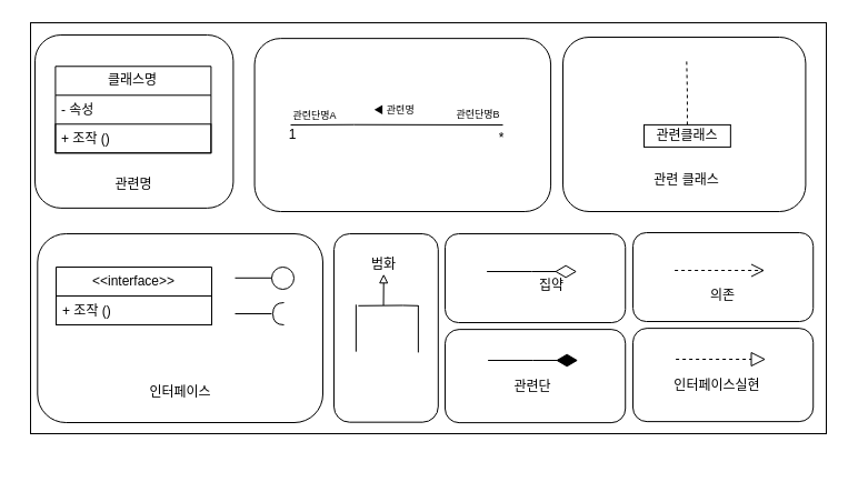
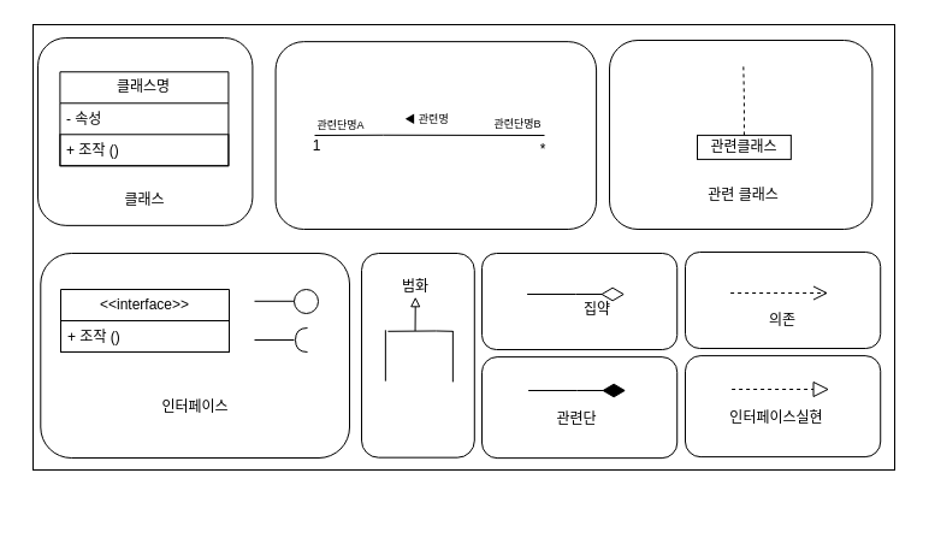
  <mxCell id="0" />
  <mxCell id="1" parent="0" />
  <mxCell id="2" value="" style="group" vertex="1" connectable="0" parent="1"><mxGeometry x="20" y="20" width="730" height="410" as="geometry" /></mxCell>
  <mxCell id="3" value="" style="rounded=0;whiteSpace=wrap;html=1;" vertex="1" parent="2"><mxGeometry x="7" width="716" height="370" as="geometry" /></mxCell>
  <mxCell id="4" value="" style="rounded=1;whiteSpace=wrap;html=1;" vertex="1" parent="2"><mxGeometry x="11" y="11" width="178.41" height="155.86" as="geometry" /></mxCell>
  <mxCell id="5" value="" style="rounded=1;whiteSpace=wrap;html=1;" vertex="1" parent="2"><mxGeometry x="208.57" y="14.14" width="266.51" height="155.86" as="geometry" /></mxCell>
  <mxCell id="6" value="" style="rounded=1;whiteSpace=wrap;html=1;" vertex="1" parent="2"><mxGeometry x="486" y="13" width="218.41" height="157" as="geometry" /></mxCell>
  <mxCell id="7" value="" style="rounded=1;whiteSpace=wrap;html=1;" vertex="1" parent="2"><mxGeometry x="13.3" y="190" width="256.7" height="170" as="geometry" /></mxCell>
  <mxCell id="8" value="" style="rounded=1;whiteSpace=wrap;html=1;" vertex="1" parent="2"><mxGeometry x="380" y="190" width="162.22" height="80" as="geometry" /></mxCell>
  <mxCell id="9" style="edgeStyle=orthogonalEdgeStyle;rounded=0;orthogonalLoop=1;jettySize=auto;html=1;exitX=0.5;exitY=0;exitDx=0;exitDy=0;endArrow=none;endFill=0;dashed=1;" edge="1" parent="2" source="10"><mxGeometry relative="1" as="geometry"><mxPoint x="597.276" y="32.003" as="targetPoint" /></mxGeometry></mxCell>
  <mxCell id="10" value="관련클래스" style="rounded=0;whiteSpace=wrap;html=1;" vertex="1" parent="2"><mxGeometry x="559" y="91.9" width="77.85" height="20" as="geometry" /></mxCell>
  <mxCell id="11" value="" style="endArrow=diamondThin;html=1;rounded=0;entryX=0.733;entryY=0.5;entryDx=0;entryDy=0;entryPerimeter=0;exitX=0.267;exitY=0.5;exitDx=0;exitDy=0;exitPerimeter=0;endFill=0;strokeWidth=1;endSize=17;" edge="1" parent="2"><mxGeometry width="50" height="50" relative="1" as="geometry"><mxPoint x="417.621" y="224.004" as="sourcePoint" /><mxPoint x="498.617" y="224.004" as="targetPoint" /><Array as="points"><mxPoint x="458.119" y="224.004" /></Array></mxGeometry></mxCell>
- <mxCell id="12" value="관련명" style="text;html=1;strokeColor=none;fillColor=none;align=center;verticalAlign=middle;whiteSpace=wrap;rounded=0;" vertex="1" parent="2"><mxGeometry x="65.443" y="124.447" width="69.524" height="42.414" as="geometry" /></mxCell>
+ <mxCell id="12" value="클래스" style="text;html=1;strokeColor=none;fillColor=none;align=center;verticalAlign=middle;whiteSpace=wrap;rounded=0;" vertex="1" parent="2"><mxGeometry x="65.443" y="124.447" width="69.524" height="42.414" as="geometry" /></mxCell>
  <mxCell id="13" value="관련 클래스" style="text;html=1;strokeColor=none;fillColor=none;align=center;verticalAlign=middle;whiteSpace=wrap;rounded=0;" vertex="1" parent="2"><mxGeometry x="534.199" y="120.407" width="127.46" height="42.414" as="geometry" /></mxCell>
  <mxCell id="14" value="집약" style="text;html=1;strokeColor=none;fillColor=none;align=center;verticalAlign=middle;whiteSpace=wrap;rounded=0;" vertex="1" parent="2"><mxGeometry x="441.347" y="216.21" width="69.524" height="42.414" as="geometry" /></mxCell>
  <mxCell id="15" value="클래스명" style="swimlane;fontStyle=0;childLayout=stackLayout;horizontal=1;startSize=26;fillColor=none;horizontalStack=0;resizeParent=1;resizeParentMax=0;resizeLast=0;collapsible=1;marginBottom=0;whiteSpace=wrap;html=1;" vertex="1" parent="2"><mxGeometry x="29.41" y="39.27" width="140" height="78" as="geometry" /></mxCell>
  <mxCell id="16" value="- 속성" style="text;strokeColor=none;fillColor=none;align=left;verticalAlign=top;spacingLeft=4;spacingRight=4;overflow=hidden;rotatable=0;points=[[0,0.5],[1,0.5]];portConstraint=eastwest;whiteSpace=wrap;html=1;" vertex="1" parent="15"><mxGeometry y="26" width="140" height="26" as="geometry" /></mxCell>
  <mxCell id="17" value="+ 조작 ()" style="text;strokeColor=default;fillColor=none;align=left;verticalAlign=top;spacingLeft=4;spacingRight=4;overflow=hidden;rotatable=0;points=[[0,0.5],[1,0.5]];portConstraint=eastwest;whiteSpace=wrap;html=1;" vertex="1" parent="15"><mxGeometry y="52" width="140" height="26" as="geometry" /></mxCell>
  <mxCell id="18" value="&lt;font style=&quot;font-size: 9px;&quot;&gt;◀ 관련명&lt;/font&gt;" style="endArrow=none;html=1;rounded=0;labelPosition=center;verticalLabelPosition=top;align=center;verticalAlign=bottom;" edge="1" parent="2"><mxGeometry x="-0.027" y="5" width="50" height="50" relative="1" as="geometry"><mxPoint x="241" y="92" as="sourcePoint" /><mxPoint x="432" y="92" as="targetPoint" /><Array as="points"><mxPoint x="297.889" y="91.764" /></Array><mxPoint as="offset" /></mxGeometry></mxCell>
  <mxCell id="19" value="" style="rounded=1;whiteSpace=wrap;html=1;" vertex="1" parent="2"><mxGeometry x="280" y="190" width="93.8" height="169.66" as="geometry" /></mxCell>
  <mxCell id="20" value="" style="endArrow=none;html=1;rounded=0;" edge="1" parent="2"><mxGeometry width="50" height="50" relative="1" as="geometry"><mxPoint x="355.86" y="254.8" as="sourcePoint" /><mxPoint x="301.86" y="254.8" as="targetPoint" /><Array as="points"><mxPoint x="341.946" y="254.487" /></Array></mxGeometry></mxCell>
  <mxCell id="21" value="" style="endArrow=none;html=1;rounded=0;exitX=0.2;exitY=0.833;exitDx=0;exitDy=0;exitPerimeter=0;" edge="1" parent="2"><mxGeometry width="50" height="50" relative="1" as="geometry"><mxPoint x="299.862" y="296.154" as="sourcePoint" /><mxPoint x="299.862" y="253.797" as="targetPoint" /></mxGeometry></mxCell>
  <mxCell id="22" value="" style="endArrow=none;html=1;rounded=0;exitX=0.2;exitY=0.833;exitDx=0;exitDy=0;exitPerimeter=0;" edge="1" parent="2"><mxGeometry x="199.997" y="189.997" width="50" height="50" relative="1" as="geometry"><mxPoint x="355.858" y="296.9" as="sourcePoint" /><mxPoint x="355.858" y="254.487" as="targetPoint" /></mxGeometry></mxCell>
  <mxCell id="23" value="" style="endArrow=block;html=1;rounded=0;exitX=0.2;exitY=0.833;exitDx=0;exitDy=0;exitPerimeter=0;endFill=0;" edge="1" parent="2"><mxGeometry width="50" height="50" relative="1" as="geometry"><mxPoint x="324.565" y="254.487" as="sourcePoint" /><mxPoint x="324.762" y="226.211" as="targetPoint" /></mxGeometry></mxCell>
  <mxCell id="24" value="범화" style="text;html=1;strokeColor=none;fillColor=none;align=center;verticalAlign=middle;whiteSpace=wrap;rounded=0;" vertex="1" parent="2"><mxGeometry x="290.0" y="196.9" width="69.524" height="42.414" as="geometry" /></mxCell>
  <mxCell id="25" value="" style="ellipse;whiteSpace=wrap;html=1;aspect=fixed;" vertex="1" parent="2"><mxGeometry x="224" y="220.0" width="20" height="20" as="geometry" /></mxCell>
- <mxCell id="26" value="인터페이스" style="text;html=1;strokeColor=none;fillColor=none;align=center;verticalAlign=middle;whiteSpace=wrap;rounded=0;" vertex="1" parent="2"><mxGeometry x="71.65" y="311.9" width="140" height="42.41" as="geometry" /></mxCell>
+ <mxCell id="26" value="인터페이스" style="text;html=1;strokeColor=none;fillColor=none;align=center;verticalAlign=middle;whiteSpace=wrap;rounded=0;" vertex="1" parent="2"><mxGeometry x="71.65" y="296.9" width="140" height="42.41" as="geometry" /></mxCell>
  <mxCell id="27" value="" style="rounded=1;whiteSpace=wrap;html=1;" vertex="1" parent="2"><mxGeometry x="380" y="276.11" width="162.22" height="84" as="geometry" /></mxCell>
  <mxCell id="28" value="1" style="text;html=1;strokeColor=none;fillColor=none;align=center;verticalAlign=middle;whiteSpace=wrap;rounded=0;" vertex="1" parent="1"><mxGeometry x="233" y="106" width="60" height="30" as="geometry" /></mxCell>
  <mxCell id="29" value="*" style="text;html=1;strokeColor=none;fillColor=none;align=center;verticalAlign=middle;whiteSpace=wrap;rounded=0;" vertex="1" parent="1"><mxGeometry x="421" y="109" width="60" height="30" as="geometry" /></mxCell>
  <mxCell id="30" value="&lt;font style=&quot;font-size: 9px;&quot;&gt;관련단명A&lt;/font&gt;" style="text;html=1;strokeColor=none;fillColor=none;align=center;verticalAlign=middle;whiteSpace=wrap;rounded=0;" vertex="1" parent="1"><mxGeometry x="253" y="88" width="60" height="30" as="geometry" /></mxCell>
  <mxCell id="31" value="&lt;font style=&quot;font-size: 9px;&quot;&gt;관련단명B&lt;/font&gt;" style="text;html=1;strokeColor=none;fillColor=none;align=center;verticalAlign=middle;whiteSpace=wrap;rounded=0;" vertex="1" parent="1"><mxGeometry x="400" y="87" width="60" height="30" as="geometry" /></mxCell>
  <mxCell id="32" value="&amp;lt;&amp;lt;interface&amp;gt;&amp;gt;" style="swimlane;fontStyle=0;childLayout=stackLayout;horizontal=1;startSize=26;fillColor=none;horizontalStack=0;resizeParent=1;resizeParentMax=0;resizeLast=0;collapsible=1;marginBottom=0;whiteSpace=wrap;html=1;" vertex="1" parent="1"><mxGeometry x="50" y="240" width="140" height="52" as="geometry" /></mxCell>
  <mxCell id="33" value="+ 조작 ()" style="text;strokeColor=default;fillColor=none;align=left;verticalAlign=top;spacingLeft=4;spacingRight=4;overflow=hidden;rotatable=0;points=[[0,0.5],[1,0.5]];portConstraint=eastwest;whiteSpace=wrap;html=1;" vertex="1" parent="32"><mxGeometry y="26" width="140" height="26" as="geometry" /></mxCell>
  <mxCell id="34" value="" style="endArrow=none;html=1;rounded=0;" edge="1" parent="1"><mxGeometry width="50" height="50" relative="1" as="geometry"><mxPoint x="211" y="249.79" as="sourcePoint" /><mxPoint x="244" y="249.79" as="targetPoint" /></mxGeometry></mxCell>
  <mxCell id="35" value="" style="endArrow=none;html=1;rounded=0;" edge="1" parent="1"><mxGeometry width="50" height="50" relative="1" as="geometry"><mxPoint x="211" y="282" as="sourcePoint" /><mxPoint x="244" y="282" as="targetPoint" /></mxGeometry></mxCell>
  <mxCell id="36" value="" style="shape=requiredInterface;html=1;verticalLabelPosition=bottom;sketch=0;rotation=-180;" vertex="1" parent="1"><mxGeometry x="245" y="272" width="10" height="20" as="geometry" /></mxCell>
  <mxCell id="37" value="" style="endArrow=diamondThin;html=1;rounded=0;entryX=0.733;entryY=0.5;entryDx=0;entryDy=0;entryPerimeter=0;exitX=0.267;exitY=0.5;exitDx=0;exitDy=0;exitPerimeter=0;endFill=1;strokeWidth=1;endSize=17;" edge="1" parent="1"><mxGeometry width="50" height="50" relative="1" as="geometry"><mxPoint x="438.621" y="324.004" as="sourcePoint" /><mxPoint x="519.617" y="324.004" as="targetPoint" /><Array as="points"><mxPoint x="479.119" y="324.004" /></Array></mxGeometry></mxCell>
  <mxCell id="38" value="관련단" style="text;html=1;strokeColor=none;fillColor=none;align=center;verticalAlign=middle;whiteSpace=wrap;rounded=0;" vertex="1" parent="1"><mxGeometry x="443.617" y="327" width="69.524" height="42.414" as="geometry" /></mxCell>
  <mxCell id="39" value="" style="rounded=1;whiteSpace=wrap;html=1;" vertex="1" parent="1"><mxGeometry x="569" y="209" width="162.22" height="80" as="geometry" /></mxCell>
  <mxCell id="40" value="" style="endArrow=open;html=1;rounded=0;entryX=0.733;entryY=0.5;entryDx=0;entryDy=0;entryPerimeter=0;exitX=0.267;exitY=0.5;exitDx=0;exitDy=0;exitPerimeter=0;endFill=0;strokeWidth=1;endSize=10;dashed=1;" edge="1" parent="1"><mxGeometry width="50" height="50" relative="1" as="geometry"><mxPoint x="606.621" y="243.004" as="sourcePoint" /><mxPoint x="687.617" y="243.004" as="targetPoint" /><Array as="points"><mxPoint x="647.119" y="243.004" /></Array></mxGeometry></mxCell>
  <mxCell id="41" value="의존" style="text;html=1;strokeColor=none;fillColor=none;align=center;verticalAlign=middle;whiteSpace=wrap;rounded=0;" vertex="1" parent="1"><mxGeometry x="615.347" y="245.21" width="69.524" height="42.414" as="geometry" /></mxCell>
  <mxCell id="42" value="" style="rounded=1;whiteSpace=wrap;html=1;" vertex="1" parent="1"><mxGeometry x="569" y="295.11" width="162.22" height="84" as="geometry" /></mxCell>
  <mxCell id="43" value="" style="endArrow=block;html=1;rounded=0;entryX=0.733;entryY=0.5;entryDx=0;entryDy=0;entryPerimeter=0;exitX=0.267;exitY=0.5;exitDx=0;exitDy=0;exitPerimeter=0;endFill=0;strokeWidth=1;endSize=11;dashed=1;" edge="1" parent="1"><mxGeometry width="50" height="50" relative="1" as="geometry"><mxPoint x="607.621" y="323.004" as="sourcePoint" /><mxPoint x="688.617" y="323.004" as="targetPoint" /><Array as="points"><mxPoint x="648.119" y="323.004" /></Array></mxGeometry></mxCell>
  <mxCell id="44" value="인터페이스실현" style="text;html=1;strokeColor=none;fillColor=none;align=center;verticalAlign=middle;whiteSpace=wrap;rounded=0;" vertex="1" parent="1"><mxGeometry x="600" y="326" width="90" height="42.41" as="geometry" /></mxCell>
